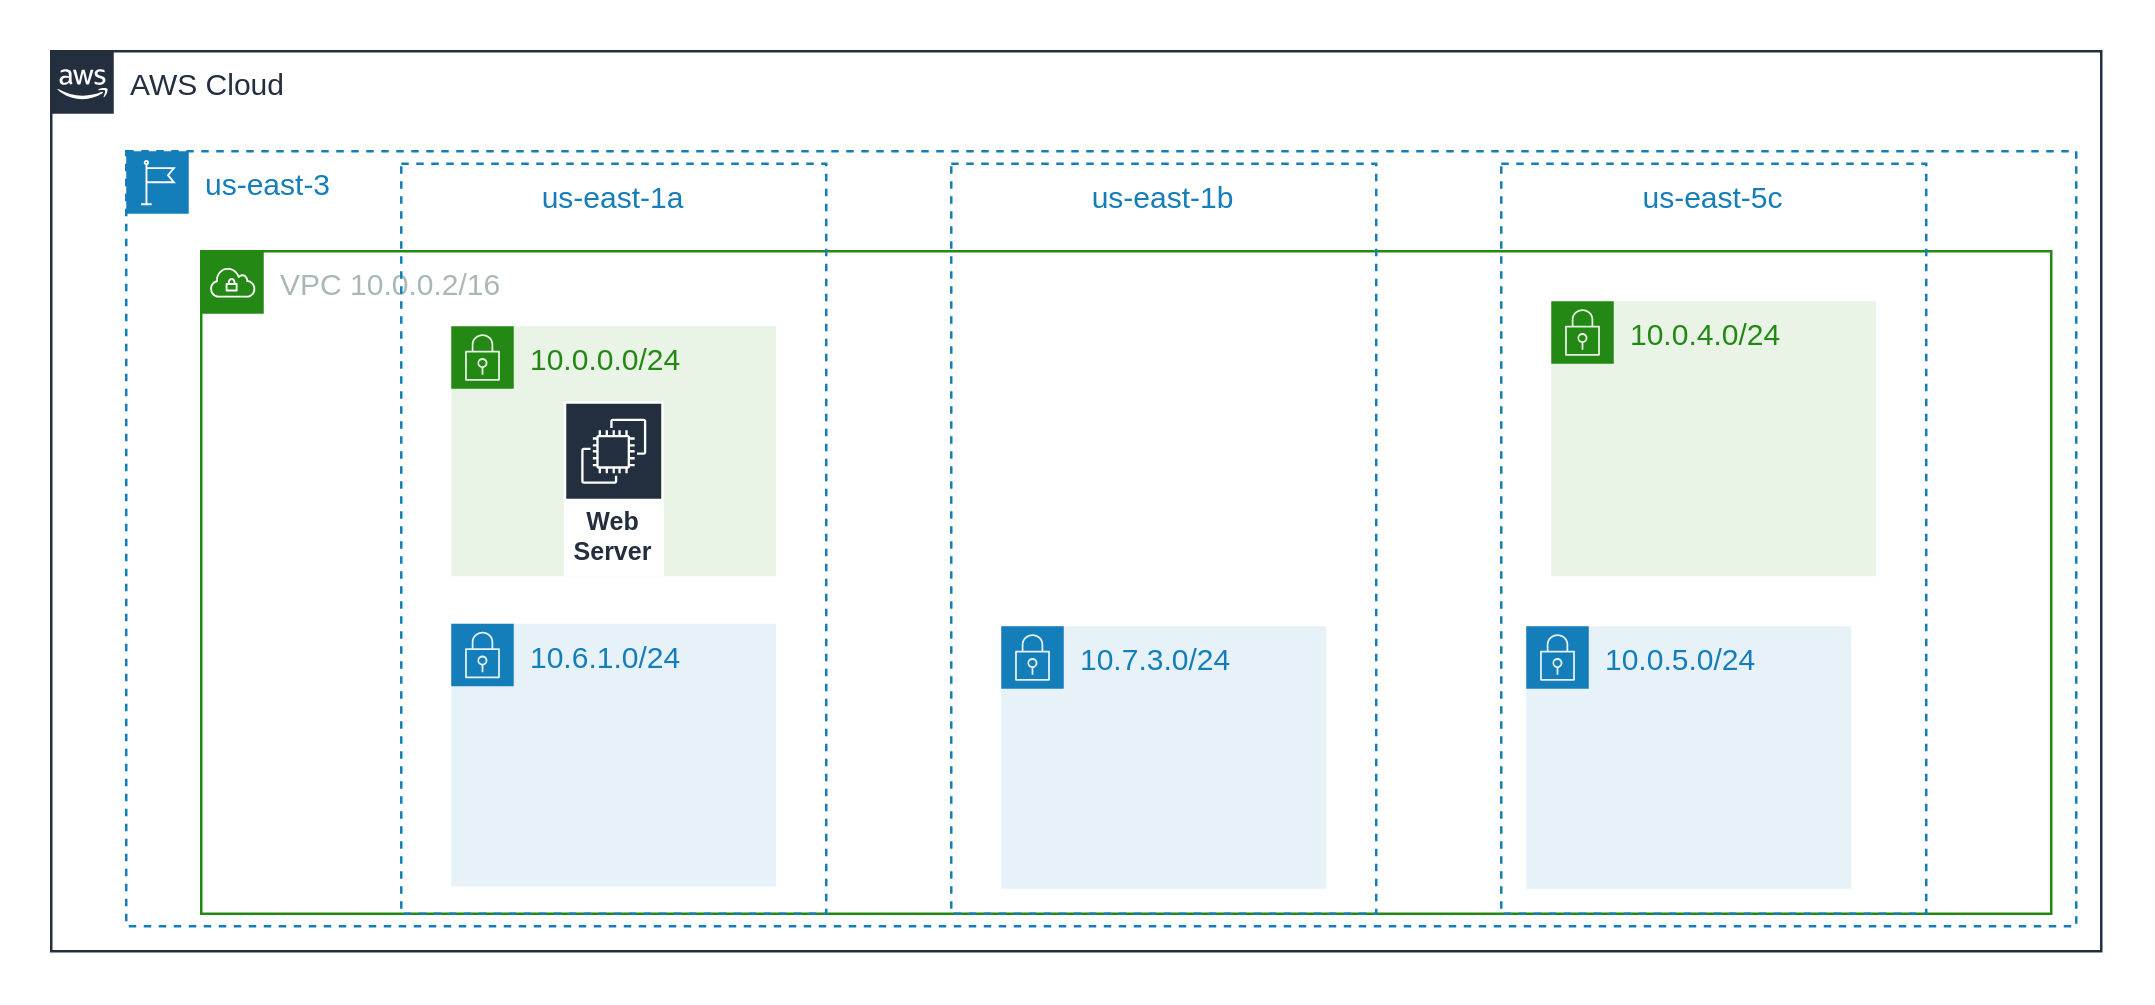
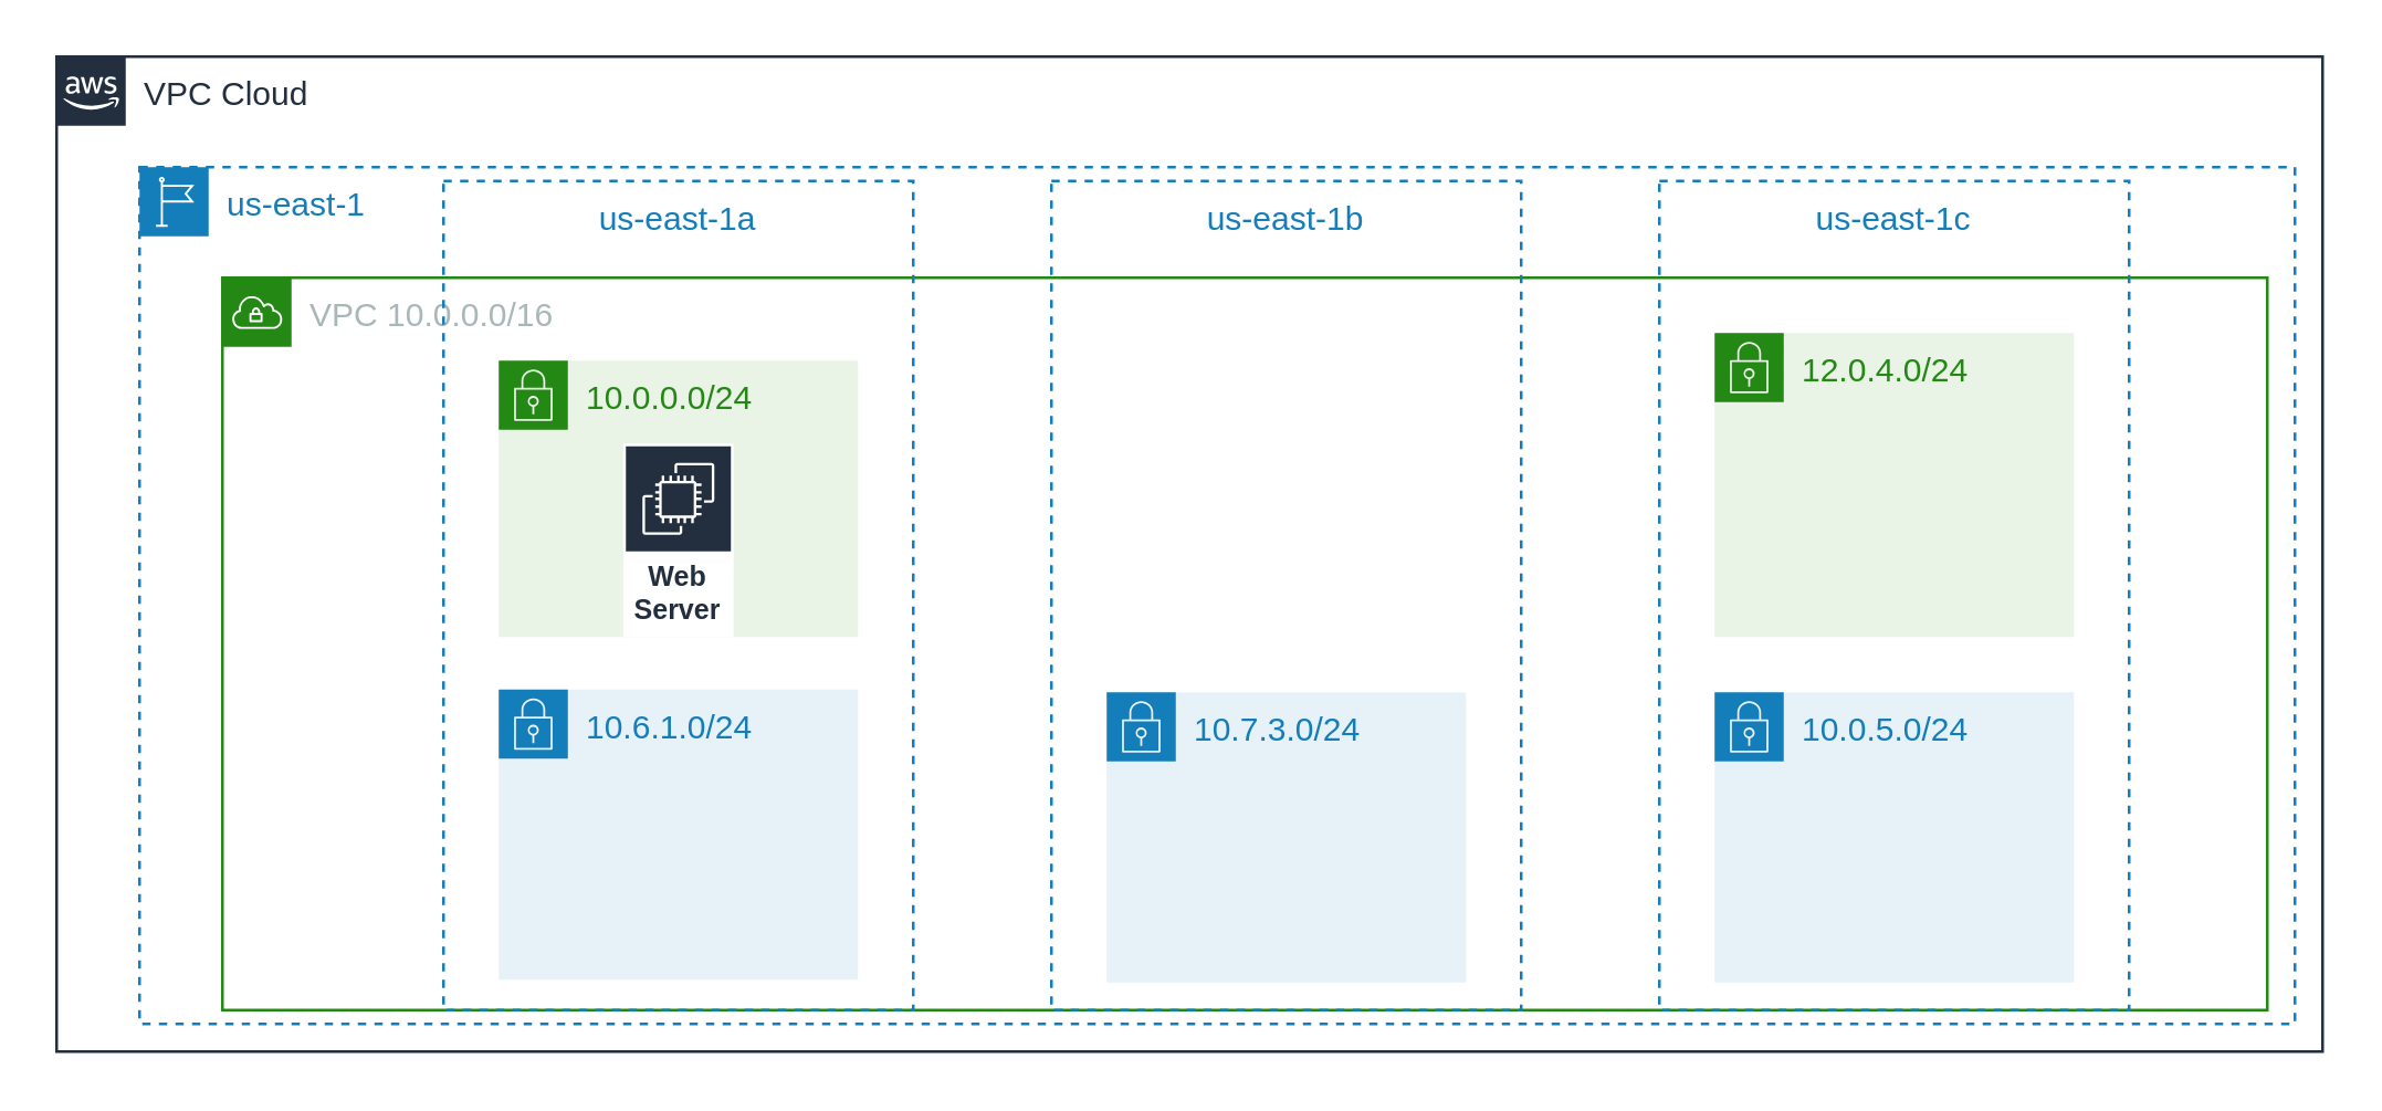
  <mxCell id="0" />
  <mxCell id="1" parent="0" />
- <mxCell id="2" value="AWS Cloud" style="points=[[0,0],[0.25,0],[0.5,0],[0.75,0],[1,0],[1,0.25],[1,0.5],[1,0.75],[1,1],[0.75,1],[0.5,1],[0.25,1],[0,1],[0,0.75],[0,0.5],[0,0.25]];outlineConnect=0;gradientColor=none;html=1;whiteSpace=wrap;fontSize=12;fontStyle=0;container=1;pointerEvents=0;collapsible=0;recursiveResize=0;shape=mxgraph.aws4.group;grIcon=mxgraph.aws4.group_aws_cloud_alt;strokeColor=#232F3E;fillColor=none;verticalAlign=top;align=left;spacingLeft=30;fontColor=#232F3E;dashed=0;" parent="1" vertex="1"><mxGeometry x="20" y="20" width="820" height="360" as="geometry" /></mxCell>
- <mxCell id="3" value="us-east-3" style="points=[[0,0],[0.25,0],[0.5,0],[0.75,0],[1,0],[1,0.25],[1,0.5],[1,0.75],[1,1],[0.75,1],[0.5,1],[0.25,1],[0,1],[0,0.75],[0,0.5],[0,0.25]];outlineConnect=0;gradientColor=none;html=1;whiteSpace=wrap;fontSize=12;fontStyle=0;container=1;pointerEvents=0;collapsible=0;recursiveResize=0;shape=mxgraph.aws4.group;grIcon=mxgraph.aws4.group_region;strokeColor=#147EBA;fillColor=none;verticalAlign=top;align=left;spacingLeft=30;fontColor=#147EBA;dashed=1;" parent="2" vertex="1"><mxGeometry x="30" y="40" width="780" height="310" as="geometry" /></mxCell>
- <mxCell id="4" value="VPC 10.0.0.2/16" style="points=[[0,0],[0.25,0],[0.5,0],[0.75,0],[1,0],[1,0.25],[1,0.5],[1,0.75],[1,1],[0.75,1],[0.5,1],[0.25,1],[0,1],[0,0.75],[0,0.5],[0,0.25]];outlineConnect=0;gradientColor=none;html=1;whiteSpace=wrap;fontSize=12;fontStyle=0;container=1;pointerEvents=0;collapsible=0;recursiveResize=0;shape=mxgraph.aws4.group;grIcon=mxgraph.aws4.group_vpc;strokeColor=#248814;fillColor=none;verticalAlign=top;align=left;spacingLeft=30;fontColor=#AAB7B8;dashed=0;" parent="3" vertex="1"><mxGeometry x="30" y="40" width="740" height="265" as="geometry" /></mxCell>
+ <mxCell id="2" value="VPC Cloud" style="points=[[0,0],[0.25,0],[0.5,0],[0.75,0],[1,0],[1,0.25],[1,0.5],[1,0.75],[1,1],[0.75,1],[0.5,1],[0.25,1],[0,1],[0,0.75],[0,0.5],[0,0.25]];outlineConnect=0;gradientColor=none;html=1;whiteSpace=wrap;fontSize=12;fontStyle=0;container=1;pointerEvents=0;collapsible=0;recursiveResize=0;shape=mxgraph.aws4.group;grIcon=mxgraph.aws4.group_aws_cloud_alt;strokeColor=#232F3E;fillColor=none;verticalAlign=top;align=left;spacingLeft=30;fontColor=#232F3E;dashed=0;" parent="1" vertex="1"><mxGeometry x="20" y="20" width="820" height="360" as="geometry" /></mxCell>
+ <mxCell id="3" value="us-east-1" style="points=[[0,0],[0.25,0],[0.5,0],[0.75,0],[1,0],[1,0.25],[1,0.5],[1,0.75],[1,1],[0.75,1],[0.5,1],[0.25,1],[0,1],[0,0.75],[0,0.5],[0,0.25]];outlineConnect=0;gradientColor=none;html=1;whiteSpace=wrap;fontSize=12;fontStyle=0;container=1;pointerEvents=0;collapsible=0;recursiveResize=0;shape=mxgraph.aws4.group;grIcon=mxgraph.aws4.group_region;strokeColor=#147EBA;fillColor=none;verticalAlign=top;align=left;spacingLeft=30;fontColor=#147EBA;dashed=1;" parent="2" vertex="1"><mxGeometry x="30" y="40" width="780" height="310" as="geometry" /></mxCell>
+ <mxCell id="4" value="VPC 10.0.0.0/16" style="points=[[0,0],[0.25,0],[0.5,0],[0.75,0],[1,0],[1,0.25],[1,0.5],[1,0.75],[1,1],[0.75,1],[0.5,1],[0.25,1],[0,1],[0,0.75],[0,0.5],[0,0.25]];outlineConnect=0;gradientColor=none;html=1;whiteSpace=wrap;fontSize=12;fontStyle=0;container=1;pointerEvents=0;collapsible=0;recursiveResize=0;shape=mxgraph.aws4.group;grIcon=mxgraph.aws4.group_vpc;strokeColor=#248814;fillColor=none;verticalAlign=top;align=left;spacingLeft=30;fontColor=#AAB7B8;dashed=0;" parent="3" vertex="1"><mxGeometry x="30" y="40" width="740" height="265" as="geometry" /></mxCell>
  <mxCell id="5" value="us-east-1a" style="fillColor=none;strokeColor=#147EBA;dashed=1;verticalAlign=top;fontStyle=0;fontColor=#147EBA;" parent="4" vertex="1"><mxGeometry x="80" y="-35" width="170" height="300" as="geometry" /></mxCell>
  <mxCell id="6" value="10.0.0.0/24" style="points=[[0,0],[0.25,0],[0.5,0],[0.75,0],[1,0],[1,0.25],[1,0.5],[1,0.75],[1,1],[0.75,1],[0.5,1],[0.25,1],[0,1],[0,0.75],[0,0.5],[0,0.25]];outlineConnect=0;gradientColor=none;html=1;whiteSpace=wrap;fontSize=12;fontStyle=0;container=1;pointerEvents=0;collapsible=0;recursiveResize=0;shape=mxgraph.aws4.group;grIcon=mxgraph.aws4.group_security_group;grStroke=0;strokeColor=#248814;fillColor=#E9F3E6;verticalAlign=top;align=left;spacingLeft=30;fontColor=#248814;dashed=0;" parent="4" vertex="1"><mxGeometry x="100" y="30" width="130" height="100" as="geometry" /></mxCell>
  <mxCell id="7" value="10.6.1.0/24" style="points=[[0,0],[0.25,0],[0.5,0],[0.75,0],[1,0],[1,0.25],[1,0.5],[1,0.75],[1,1],[0.75,1],[0.5,1],[0.25,1],[0,1],[0,0.75],[0,0.5],[0,0.25]];outlineConnect=0;gradientColor=none;html=1;whiteSpace=wrap;fontSize=12;fontStyle=0;container=1;pointerEvents=0;collapsible=0;recursiveResize=0;shape=mxgraph.aws4.group;grIcon=mxgraph.aws4.group_security_group;grStroke=0;strokeColor=#147EBA;fillColor=#E6F2F8;verticalAlign=top;align=left;spacingLeft=30;fontColor=#147EBA;dashed=0;" parent="4" vertex="1"><mxGeometry x="100" y="149" width="130" height="105" as="geometry" /></mxCell>
  <mxCell id="8" value="10.7.3.0/24" style="points=[[0,0],[0.25,0],[0.5,0],[0.75,0],[1,0],[1,0.25],[1,0.5],[1,0.75],[1,1],[0.75,1],[0.5,1],[0.25,1],[0,1],[0,0.75],[0,0.5],[0,0.25]];outlineConnect=0;gradientColor=none;html=1;whiteSpace=wrap;fontSize=12;fontStyle=0;container=1;pointerEvents=0;collapsible=0;recursiveResize=0;shape=mxgraph.aws4.group;grIcon=mxgraph.aws4.group_security_group;grStroke=0;strokeColor=#147EBA;fillColor=#E6F2F8;verticalAlign=top;align=left;spacingLeft=30;fontColor=#147EBA;dashed=0;" parent="4" vertex="1"><mxGeometry x="320" y="150" width="130" height="105" as="geometry" /></mxCell>
  <mxCell id="9" value="Web Server&lt;span style=&quot;color: rgba(0 , 0 , 0 , 0) ; font-family: monospace ; font-size: 0px ; font-weight: 400&quot;&gt;%3CmxGraphModel%3E%3Croot%3E%3CmxCell%20id%3D%220%22%2F%3E%3CmxCell%20id%3D%221%22%20parent%3D%220%22%2F%3E%3CmxCell%20id%3D%222%22%20value%3D%22%22%20style%3D%22sketch%3D0%3BoutlineConnect%3D0%3BfontColor%3D%23232F3E%3BgradientColor%3Dnone%3BfillColor%3D%234D27AA%3BstrokeColor%3Dnone%3Bdashed%3D0%3BverticalLabelPosition%3Dbottom%3BverticalAlign%3Dtop%3Balign%3Dcenter%3Bhtml%3D1%3BfontSize%3D12%3BfontStyle%3D0%3Baspect%3Dfixed%3BpointerEvents%3D1%3Bshape%3Dmxgraph.aws4.nat_gateway%3B%22%20vertex%3D%221%22%20parent%3D%221%22%3E%3CmxGeometry%20x%3D%22290%22%20y%3D%22216%22%20width%3D%2228%22%20height%3D%2228%22%20as%3D%22geometry%22%2F%3E%3C%2FmxCell%3E%3C%2Froot%3E%3C%2FmxGraphModel%3E&lt;/span&gt;" style="sketch=0;outlineConnect=0;fontColor=#232F3E;gradientColor=none;strokeColor=#ffffff;fillColor=#232F3E;dashed=0;verticalLabelPosition=middle;verticalAlign=bottom;align=center;html=1;whiteSpace=wrap;fontSize=10;fontStyle=1;spacing=3;shape=mxgraph.aws4.productIcon;prIcon=mxgraph.aws4.ec2;" parent="4" vertex="1"><mxGeometry x="145" y="60" width="40" height="70" as="geometry" /></mxCell>
- <mxCell id="10" value="us-east-5c" style="fillColor=none;strokeColor=#147EBA;dashed=1;verticalAlign=top;fontStyle=0;fontColor=#147EBA;" vertex="1" parent="3"><mxGeometry x="550" y="5" width="170" height="300" as="geometry" /></mxCell>
- <mxCell id="11" value="10.0.4.0/24" style="points=[[0,0],[0.25,0],[0.5,0],[0.75,0],[1,0],[1,0.25],[1,0.5],[1,0.75],[1,1],[0.75,1],[0.5,1],[0.25,1],[0,1],[0,0.75],[0,0.5],[0,0.25]];outlineConnect=0;gradientColor=none;html=1;whiteSpace=wrap;fontSize=12;fontStyle=0;container=1;pointerEvents=0;collapsible=0;recursiveResize=0;shape=mxgraph.aws4.group;grIcon=mxgraph.aws4.group_security_group;grStroke=0;strokeColor=#248814;fillColor=#E9F3E6;verticalAlign=top;align=left;spacingLeft=30;fontColor=#248814;dashed=0;" vertex="1" parent="3"><mxGeometry x="570" y="60" width="130" height="110" as="geometry" /></mxCell>
- <mxCell id="12" value="10.0.5.0/24" style="points=[[0,0],[0.25,0],[0.5,0],[0.75,0],[1,0],[1,0.25],[1,0.5],[1,0.75],[1,1],[0.75,1],[0.5,1],[0.25,1],[0,1],[0,0.75],[0,0.5],[0,0.25]];outlineConnect=0;gradientColor=none;html=1;whiteSpace=wrap;fontSize=12;fontStyle=0;container=1;pointerEvents=0;collapsible=0;recursiveResize=0;shape=mxgraph.aws4.group;grIcon=mxgraph.aws4.group_security_group;grStroke=0;strokeColor=#147EBA;fillColor=#E6F2F8;verticalAlign=top;align=left;spacingLeft=30;fontColor=#147EBA;dashed=0;" vertex="1" parent="3"><mxGeometry x="560" y="190" width="130" height="105" as="geometry" /></mxCell>
+ <mxCell id="10" value="us-east-1c" style="fillColor=none;strokeColor=#147EBA;dashed=1;verticalAlign=top;fontStyle=0;fontColor=#147EBA;" vertex="1" parent="3"><mxGeometry x="550" y="5" width="170" height="300" as="geometry" /></mxCell>
+ <mxCell id="11" value="12.0.4.0/24" style="points=[[0,0],[0.25,0],[0.5,0],[0.75,0],[1,0],[1,0.25],[1,0.5],[1,0.75],[1,1],[0.75,1],[0.5,1],[0.25,1],[0,1],[0,0.75],[0,0.5],[0,0.25]];outlineConnect=0;gradientColor=none;html=1;whiteSpace=wrap;fontSize=12;fontStyle=0;container=1;pointerEvents=0;collapsible=0;recursiveResize=0;shape=mxgraph.aws4.group;grIcon=mxgraph.aws4.group_security_group;grStroke=0;strokeColor=#248814;fillColor=#E9F3E6;verticalAlign=top;align=left;spacingLeft=30;fontColor=#248814;dashed=0;" vertex="1" parent="3"><mxGeometry x="570" y="60" width="130" height="110" as="geometry" /></mxCell>
+ <mxCell id="12" value="10.0.5.0/24" style="points=[[0,0],[0.25,0],[0.5,0],[0.75,0],[1,0],[1,0.25],[1,0.5],[1,0.75],[1,1],[0.75,1],[0.5,1],[0.25,1],[0,1],[0,0.75],[0,0.5],[0,0.25]];outlineConnect=0;gradientColor=none;html=1;whiteSpace=wrap;fontSize=12;fontStyle=0;container=1;pointerEvents=0;collapsible=0;recursiveResize=0;shape=mxgraph.aws4.group;grIcon=mxgraph.aws4.group_security_group;grStroke=0;strokeColor=#147EBA;fillColor=#E6F2F8;verticalAlign=top;align=left;spacingLeft=30;fontColor=#147EBA;dashed=0;" vertex="1" parent="3"><mxGeometry x="570" y="190" width="130" height="105" as="geometry" /></mxCell>
  <mxCell id="13" value="us-east-1b" style="fillColor=none;strokeColor=#147EBA;dashed=1;verticalAlign=top;fontStyle=0;fontColor=#147EBA;" parent="3" vertex="1"><mxGeometry x="330" y="5" width="170" height="300" as="geometry" /></mxCell>
